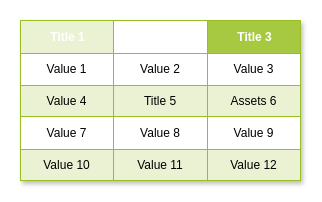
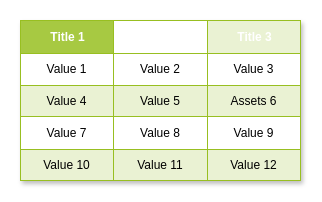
  <mxCell id="0" />
  <mxCell id="1" parent="0" />
  <mxCell id="2" value="Assets" style="childLayout=tableLayout;recursiveResize=0;strokeColor=#98bf21;fillColor=#A7C942;shadow=1;" vertex="1" parent="1"><mxGeometry x="20" y="20" width="280" height="160" as="geometry" /></mxCell>
  <mxCell id="3" style="shape=tableRow;horizontal=0;startSize=0;swimlaneHead=0;swimlaneBody=0;top=0;left=0;bottom=0;right=0;dropTarget=0;collapsible=0;recursiveResize=0;expand=0;fontStyle=0;strokeColor=inherit;fillColor=#ffffff;" vertex="1" parent="2"><mxGeometry width="280" height="33" as="geometry" /></mxCell>
- <mxCell id="4" value="Title 1" style="connectable=0;recursiveResize=0;strokeColor=inherit;fillColor=#eaf2d3;align=center;fontStyle=1;fontColor=#FFFFFF;html=1;" vertex="1" parent="3"><mxGeometry width="93" height="33" as="geometry"><mxRectangle width="93" height="33" as="alternateBounds" /></mxGeometry></mxCell>
+ <mxCell id="4" value="Title 1" style="connectable=0;recursiveResize=0;strokeColor=inherit;fillColor=#A7C942;align=center;fontStyle=1;fontColor=#FFFFFF;html=1;" vertex="1" parent="3"><mxGeometry width="93" height="33" as="geometry"><mxRectangle width="93" height="33" as="alternateBounds" /></mxGeometry></mxCell>
  <mxCell id="5" value="Title 2" style="connectable=0;recursiveResize=0;strokeColor=inherit;fillColor=#ffffff;align=center;fontStyle=1;fontColor=#FFFFFF;html=1;" vertex="1" parent="3"><mxGeometry x="93" width="94" height="33" as="geometry"><mxRectangle width="94" height="33" as="alternateBounds" /></mxGeometry></mxCell>
- <mxCell id="6" value="Title 3" style="connectable=0;recursiveResize=0;strokeColor=inherit;fillColor=#A7C942;align=center;fontStyle=1;fontColor=#FFFFFF;html=1;" vertex="1" parent="3"><mxGeometry x="187" width="93" height="33" as="geometry"><mxRectangle width="93" height="33" as="alternateBounds" /></mxGeometry></mxCell>
+ <mxCell id="6" value="Title 3" style="connectable=0;recursiveResize=0;strokeColor=inherit;fillColor=#eaf2d3;align=center;fontStyle=1;fontColor=#FFFFFF;html=1;" vertex="1" parent="3"><mxGeometry x="187" width="93" height="33" as="geometry"><mxRectangle width="93" height="33" as="alternateBounds" /></mxGeometry></mxCell>
  <mxCell id="7" value="" style="shape=tableRow;horizontal=0;startSize=0;swimlaneHead=0;swimlaneBody=0;top=0;left=0;bottom=0;right=0;dropTarget=0;collapsible=0;recursiveResize=0;expand=0;fontStyle=0;strokeColor=inherit;fillColor=#ffffff;" vertex="1" parent="2"><mxGeometry y="33" width="280" height="32" as="geometry" /></mxCell>
  <mxCell id="8" value="Value 1" style="connectable=0;recursiveResize=0;strokeColor=inherit;fillColor=inherit;align=center;whiteSpace=wrap;html=1;" vertex="1" parent="7"><mxGeometry width="93" height="32" as="geometry"><mxRectangle width="93" height="32" as="alternateBounds" /></mxGeometry></mxCell>
  <mxCell id="9" value="Value 2" style="connectable=0;recursiveResize=0;strokeColor=inherit;fillColor=inherit;align=center;whiteSpace=wrap;html=1;" vertex="1" parent="7"><mxGeometry x="93" width="94" height="32" as="geometry"><mxRectangle width="94" height="32" as="alternateBounds" /></mxGeometry></mxCell>
  <mxCell id="10" value="Value 3" style="connectable=0;recursiveResize=0;strokeColor=inherit;fillColor=inherit;align=center;whiteSpace=wrap;html=1;" vertex="1" parent="7"><mxGeometry x="187" width="93" height="32" as="geometry"><mxRectangle width="93" height="32" as="alternateBounds" /></mxGeometry></mxCell>
  <mxCell id="11" value="" style="shape=tableRow;horizontal=0;startSize=0;swimlaneHead=0;swimlaneBody=0;top=0;left=0;bottom=0;right=0;dropTarget=0;collapsible=0;recursiveResize=0;expand=0;fontStyle=1;strokeColor=inherit;fillColor=#EAF2D3;" vertex="1" parent="2"><mxGeometry y="65" width="280" height="31" as="geometry" /></mxCell>
  <mxCell id="12" value="Value 4" style="connectable=0;recursiveResize=0;strokeColor=inherit;fillColor=inherit;whiteSpace=wrap;html=1;" vertex="1" parent="11"><mxGeometry width="93" height="31" as="geometry"><mxRectangle width="93" height="31" as="alternateBounds" /></mxGeometry></mxCell>
- <mxCell id="13" value="Title 5" style="connectable=0;recursiveResize=0;strokeColor=inherit;fillColor=inherit;whiteSpace=wrap;html=1;" vertex="1" parent="11"><mxGeometry x="93" width="94" height="31" as="geometry"><mxRectangle width="94" height="31" as="alternateBounds" /></mxGeometry></mxCell>
+ <mxCell id="13" value="Value 5" style="connectable=0;recursiveResize=0;strokeColor=inherit;fillColor=inherit;whiteSpace=wrap;html=1;" vertex="1" parent="11"><mxGeometry x="93" width="94" height="31" as="geometry"><mxRectangle width="94" height="31" as="alternateBounds" /></mxGeometry></mxCell>
  <mxCell id="14" value="Assets 6" style="connectable=0;recursiveResize=0;strokeColor=inherit;fillColor=inherit;whiteSpace=wrap;html=1;" vertex="1" parent="11"><mxGeometry x="187" width="93" height="31" as="geometry"><mxRectangle width="93" height="31" as="alternateBounds" /></mxGeometry></mxCell>
  <mxCell id="15" value="" style="shape=tableRow;horizontal=0;startSize=0;swimlaneHead=0;swimlaneBody=0;top=0;left=0;bottom=0;right=0;dropTarget=0;collapsible=0;recursiveResize=0;expand=0;fontStyle=0;strokeColor=inherit;fillColor=#ffffff;" vertex="1" parent="2"><mxGeometry y="96" width="280" height="33" as="geometry" /></mxCell>
  <mxCell id="16" value="Value 7" style="connectable=0;recursiveResize=0;strokeColor=inherit;fillColor=inherit;fontStyle=0;align=center;whiteSpace=wrap;html=1;" vertex="1" parent="15"><mxGeometry width="93" height="33" as="geometry"><mxRectangle width="93" height="33" as="alternateBounds" /></mxGeometry></mxCell>
  <mxCell id="17" value="Value 8" style="connectable=0;recursiveResize=0;strokeColor=inherit;fillColor=inherit;fontStyle=0;align=center;whiteSpace=wrap;html=1;" vertex="1" parent="15"><mxGeometry x="93" width="94" height="33" as="geometry"><mxRectangle width="94" height="33" as="alternateBounds" /></mxGeometry></mxCell>
  <mxCell id="18" value="Value 9" style="connectable=0;recursiveResize=0;strokeColor=inherit;fillColor=inherit;fontStyle=0;align=center;whiteSpace=wrap;html=1;" vertex="1" parent="15"><mxGeometry x="187" width="93" height="33" as="geometry"><mxRectangle width="93" height="33" as="alternateBounds" /></mxGeometry></mxCell>
  <mxCell id="19" value="" style="shape=tableRow;horizontal=0;startSize=0;swimlaneHead=0;swimlaneBody=0;top=0;left=0;bottom=0;right=0;dropTarget=0;collapsible=0;recursiveResize=0;expand=0;fontStyle=1;strokeColor=inherit;fillColor=#EAF2D3;" vertex="1" parent="2"><mxGeometry y="129" width="280" height="31" as="geometry" /></mxCell>
  <mxCell id="20" value="Value 10" style="connectable=0;recursiveResize=0;strokeColor=inherit;fillColor=inherit;whiteSpace=wrap;html=1;" vertex="1" parent="19"><mxGeometry width="93" height="31" as="geometry"><mxRectangle width="93" height="31" as="alternateBounds" /></mxGeometry></mxCell>
  <mxCell id="21" value="Value 11" style="connectable=0;recursiveResize=0;strokeColor=inherit;fillColor=inherit;whiteSpace=wrap;html=1;" vertex="1" parent="19"><mxGeometry x="93" width="94" height="31" as="geometry"><mxRectangle width="94" height="31" as="alternateBounds" /></mxGeometry></mxCell>
  <mxCell id="22" value="Value 12" style="connectable=0;recursiveResize=0;strokeColor=inherit;fillColor=inherit;whiteSpace=wrap;html=1;" vertex="1" parent="19"><mxGeometry x="187" width="93" height="31" as="geometry"><mxRectangle width="93" height="31" as="alternateBounds" /></mxGeometry></mxCell>
